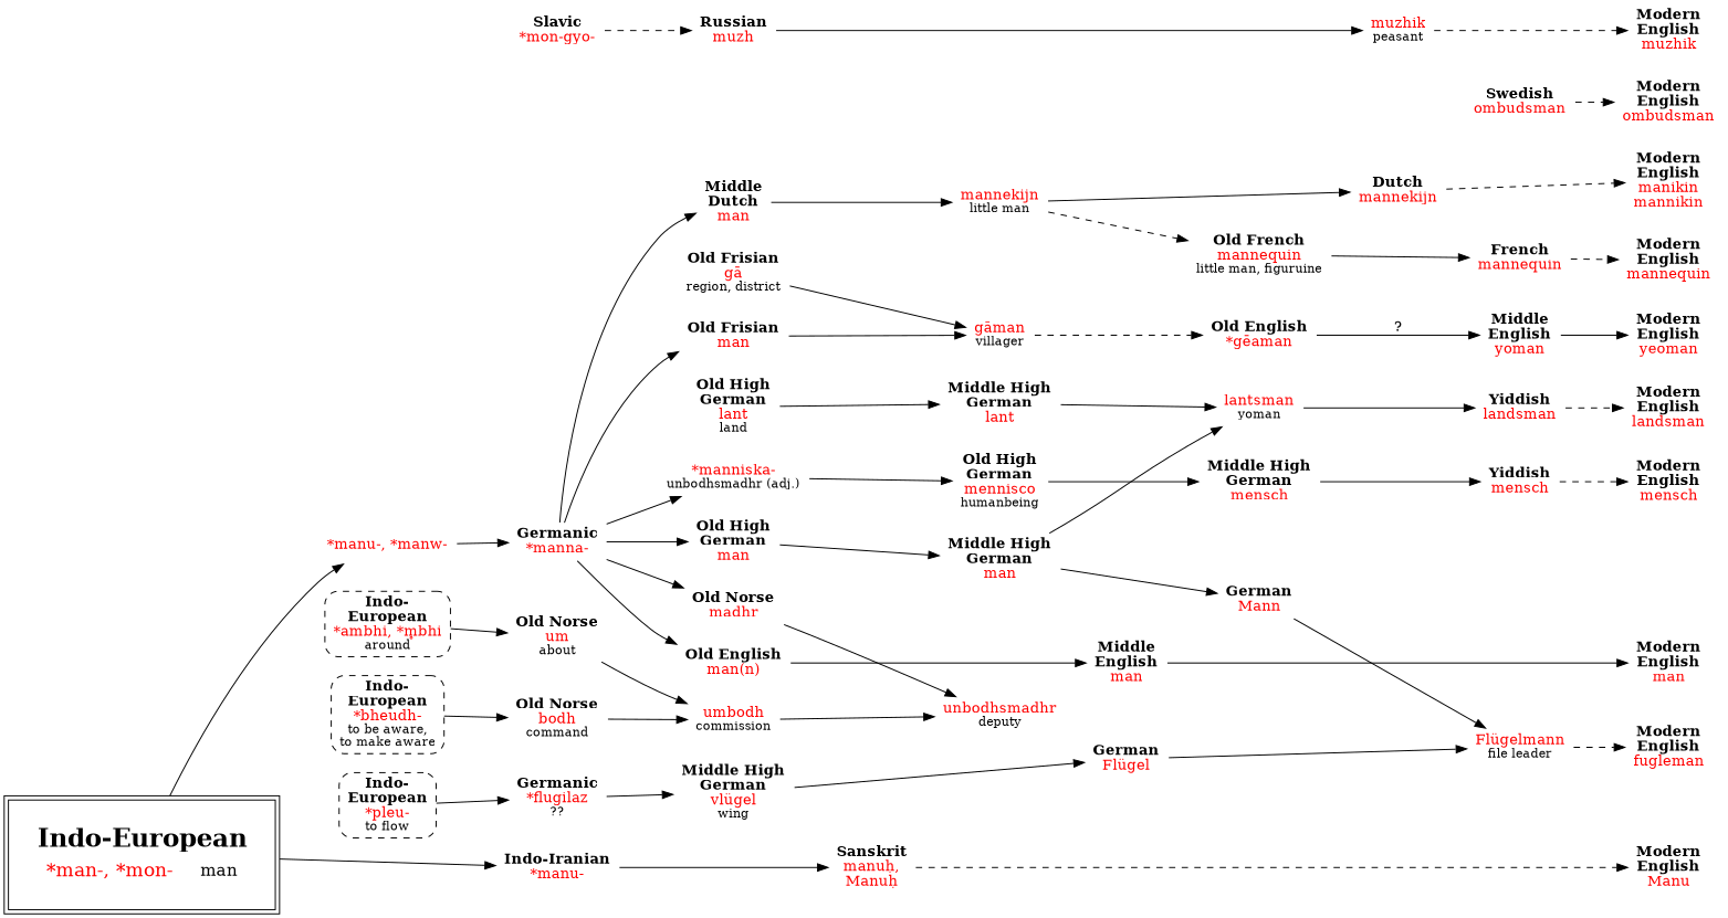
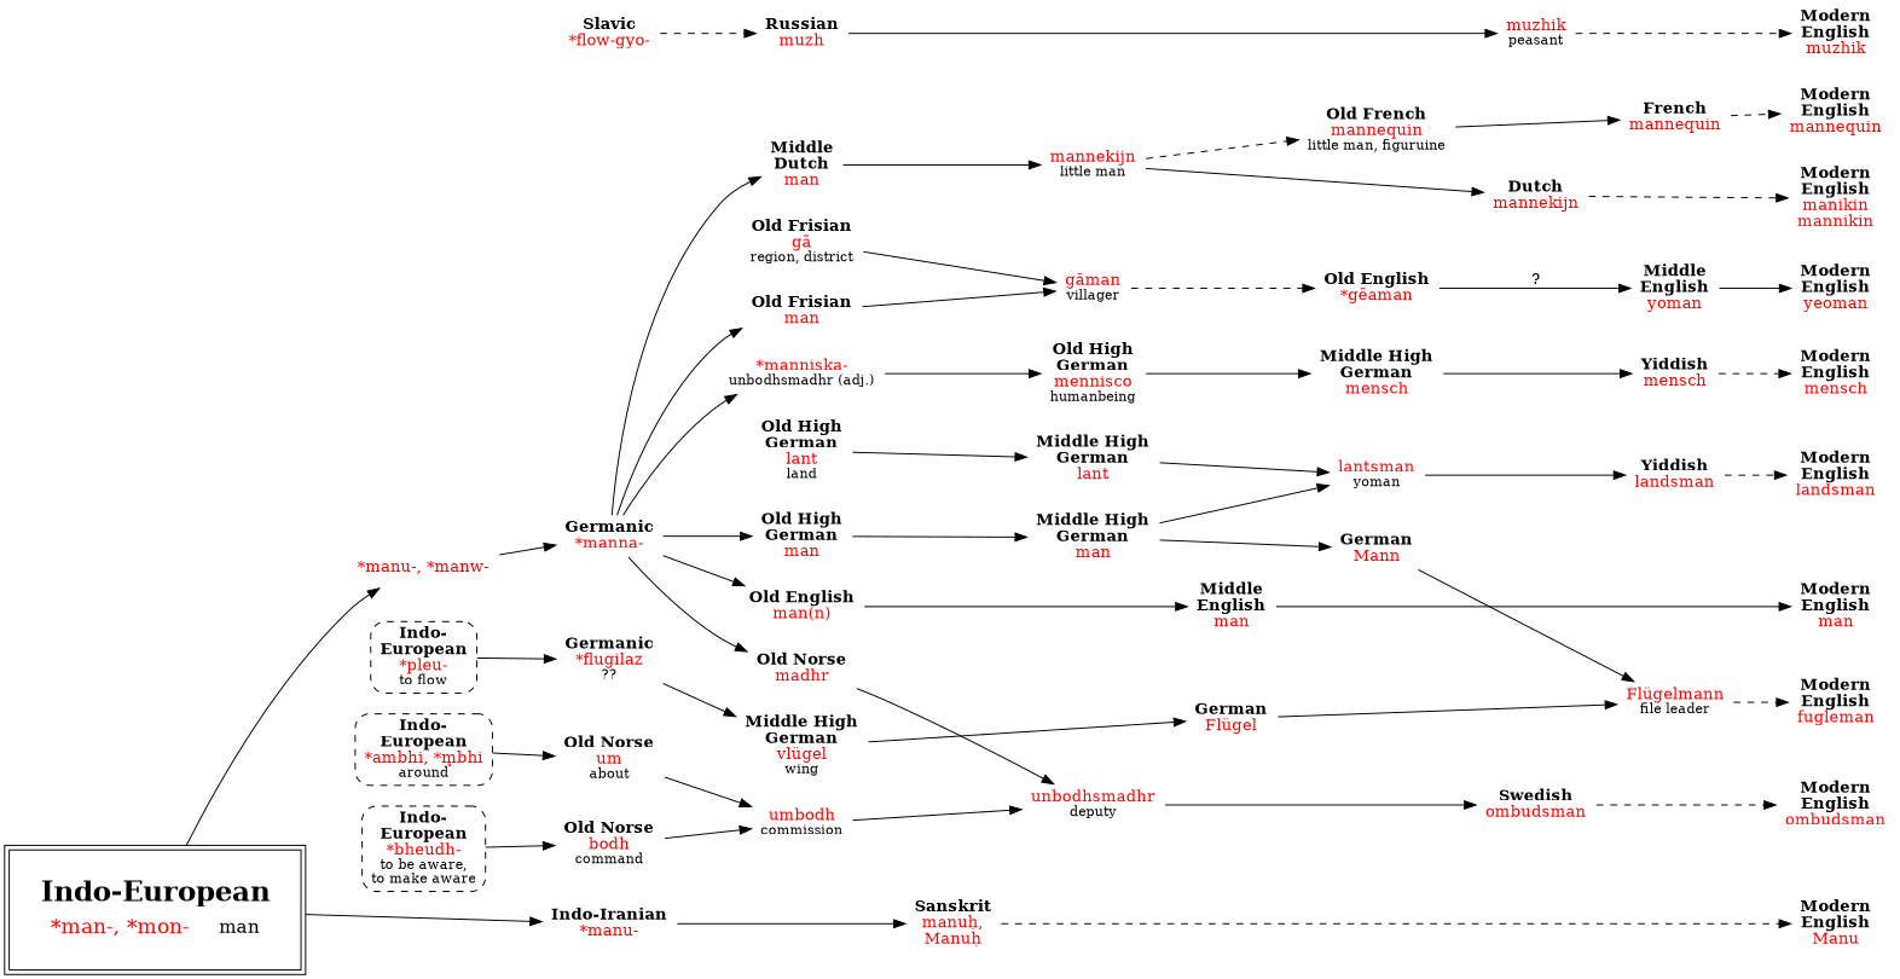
  strict digraph {
    rankdir=LR
    node [shape=none]
    n1 [label=<<b>Modern<br/>English</b><br/><font color="red">man</font>>]
    n2 [label=<<b>Modern<br/>English</b><br/><font color="red">fugleman</font>>]
    n3 [label=<<b>Modern<br/>English</b><br/><font color="red">landsman</font>>]
    n4 [label=<<b>Modern<br/>English</b><br/><font color="red">manikin<br/>mannikin</font>>]
    n5 [label=<<b>Modern<br/>English</b><br/><font color="red">mannequin</font>>]
    n6 [label=<<b>Modern<br/>English</b><br/><font color="red">yeoman</font>>]
    n7 [label=<<b>Modern<br/>English</b><br/><font color="red">ombudsman</font>>]
    n8 [label=<<b>Modern<br/>English</b><br/><font color="red">Manu</font>>]
    n9 [label=<<b>Modern<br/>English</b><br/><font color="red">mensch</font>>]
    n10 [label=<<b>Modern<br/>English</b><br/><font color="red">muzhik</font>>]
    n11 [label=<<font color="red">*manu-, *manw-</font>>]
    n12 [label=<<b>Indo-<br/>European</b><br/><font color="red">*pleu-</font><br/><font point-size="12">to flow</font>> shape=box style="dashed,rounded"]
    n13 [label=<<b>Germanic</b><br/><font color="red">*manna-</font>>]
    n14 [label=<<b>Indo-Iranian</b><br/><font color="red">*manu-</font>>]
-   n15 [label=<<b>Slavic</b><br/><font color="red">*mon-gyo-</font>>]
+   n15 [label=<<b>Slavic</b><br/><font color="red">*flow-gyo-</font>>]
    n16 [label=<<b>Germanic</b><br/><font color="red">*flugilaz</font><br/><font point-size="12">??</font>>]
    n17 [label=<<b>Old English</b><br/><font color="red">man(n)</font>>]
    n18 [label=<<b>Old High<br/>German</b><br/><font color="red">man</font>>]
    n19 [label=<<b>Middle<br/>Dutch</b><br/><font color="red">man</font>>]
    n20 [label=<<b>Old Frisian</b><br/><font color="red">man</font>>]
    n21 [label=<<b>Old Norse</b><br/><font color="red">madhr</font>>]
    n22 [label=<<font color="red">*manniska-</font><br/><font point-size="12">unbodhsmadhr (adj.)</font>>]
    n23 [label=<<b>Sanskrit</b><br/><font color="red">manuḥ,<br/>Manuḥ</font>>]
    n24 [label=<<b>Russian</b><br/><font color="red">muzh</font>>]
    n25 [label=<<table border="0"><tr><td colspan="2"><font point-size="24"><b>Indo-European</b></font></td></tr><tr><td><font point-size="18" color="red">*man-, *mon-</font></td><td><font point-size="16">man</font></td></tr></table>> margin=.3 peripheries=2 shape=box]
    n26 [label=<<b>Middle<br/>English</b><br/><font color="red">man</font>>]
    n27 [label=<<b>Middle High<br/>German</b><br/><font color="red">man</font>>]
    n28 [label=<<font color="red">mannekijn</font><br/><font point-size="12">little man</font>>]
    n29 [label=<<font color="red">gāman</font><br/><font point-size="12">villager</font>>]
    n30 [label=<<font color="red">unbodhsmadhr</font><br/><font point-size="12">deputy</font>>]
    n31 [label=<<b>Old High<br/>German</b><br/><font color="red">mennisco</font><br/><font point-size="12">humanbeing</font>>]
    n32 [label=<<b>German</b><br/><font color="red">Mann</font>>]
    n33 [label=<<font color="red">lantsman</font><br/><font point-size="12">yoman</font>>]
    n34 [label=<<font color="red">Flügelmann</font><br/><font point-size="12">file leader</font>>]
    n35 [label=<<b>Yiddish</b><br/><font color="red">landsman</font>>]
    n36 [label=<<b>Middle High<br/>German</b><br/><font color="red">vlügel</font><br/><font point-size="12">wing</font>>]
    n37 [label=<<b>German</b><br/><font color="red">Flügel</font>>]
    n38 [label=<<b>Old High<br/>German</b><br/><font color="red">lant</font><br/><font point-size="12">land</font>>]
    n39 [label=<<b>Middle High<br/>German</b><br/><font color="red">lant</font>>]
    n40 [label=<<b>Dutch</b><br/><font color="red">mannekijn</font>>]
    n41 [label=<<b>Old French</b><br/><font color="red">mannequin</font><br/><font point-size="12">little man, figuruine</font>>]
    n42 [label=<<b>French</b><br/><font color="red">mannequin</font>>]
    n43 [label=<<b>Old English</b><br/><font color="red">*gēaman</font>>]
    n44 [label=<<b>Old Frisian</b><br/><font color="red">gā</font><br/><font point-size="12">region, district</font>>]
    n45 [label=<<b>Middle<br/>English</b><br/><font color="red">yoman</font>>]
    n46 [label=<<b>Indo-<br/>European</b><br/><font color="red">*ambhi, *m̥bhi</font><br/><font point-size="12">around</font>> shape=box style="dashed,rounded"]
    n47 [label=<<b>Old Norse</b><br/><font color="red">um</font><br/><font point-size="12">about</font>>]
    n48 [label=<<font color="red">umbodh</font><br/><font point-size="12">commission</font>>]
    n49 [label=<<b>Indo-<br/>European</b><br/><font color="red">*bheudh-</font><br/><font point-size="12">to be aware,<br/>to make aware</font>> shape=box style="dashed,rounded"]
    n50 [label=<<b>Old Norse</b><br/><font color="red">bodh</font><br/><font point-size="12">command</font>>]
    n51 [label=<<b>Swedish</b><br/><font color="red">ombudsman</font>>]
    n52 [label=<<b>Middle High<br/>German</b><br/><font color="red">mensch</font>>]
    n53 [label=<<b>Yiddish</b><br/><font color="red">mensch</font>>]
    n54 [label=<<font color="red">muzhik</font><br/><font point-size="12">peasant</font>>]
    subgraph sub_1 {
      rank=sink
      n1
      n2
      n3
      n4
      n5
      n6
      n7
      n8
      n9
      n10
    }
    subgraph sub_2 {
      rank=same
      n11
      n12
    }
    subgraph sub_3 {
      rank=same
      n13
      n14
      n15
    }
    n11 -> n13
    n12 -> n16
    n13 -> n17
    n13 -> n18
    n13 -> n19
    n13 -> n20
    n13 -> n21
    n13 -> n22
    n14 -> n23
    n15 -> n24 [style=dashed]
    n16 -> n36
    n17 -> n26
    n18 -> n27
    n19 -> n28
    n20 -> n29
    n21 -> n30
    n22 -> n31
    n23 -> n8 [style=dashed]
    n24 -> n54
    n25 -> n11
    n25 -> n14
    n26 -> n1
    n27 -> n32
    n27 -> n33
    n28 -> n40
    n28 -> n41 [style=dashed]
    n29 -> n43 [style=dashed]
+   n30 -> n51
    n31 -> n52
    n32 -> n34
    n33 -> n35
    n34 -> n2 [style=dashed]
    n35 -> n3 [style=dashed]
    n36 -> n37
    n37 -> n34
    n38 -> n39
    n39 -> n33
    n40 -> n4 [style=dashed]
    n41 -> n42
    n42 -> n5 [style=dashed]
    n43 -> n45 [label="?"]
    n44 -> n29
    n45 -> n6
    n46 -> n47
    n47 -> n48
    n48 -> n30
    n49 -> n50
    n50 -> n48
    n51 -> n7 [style=dashed]
    n52 -> n53
    n53 -> n9 [style=dashed]
    n54 -> n10 [style=dashed]
  }
